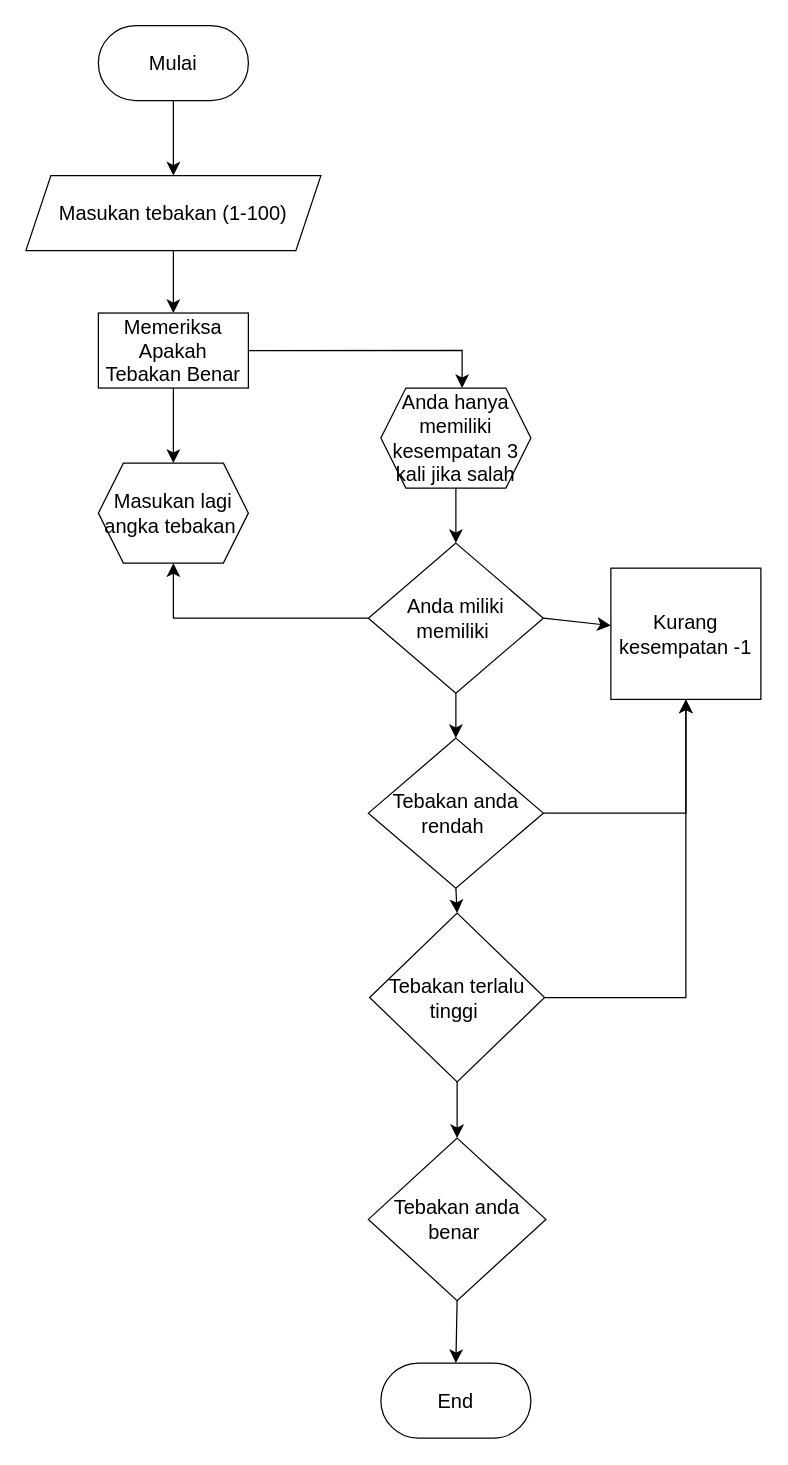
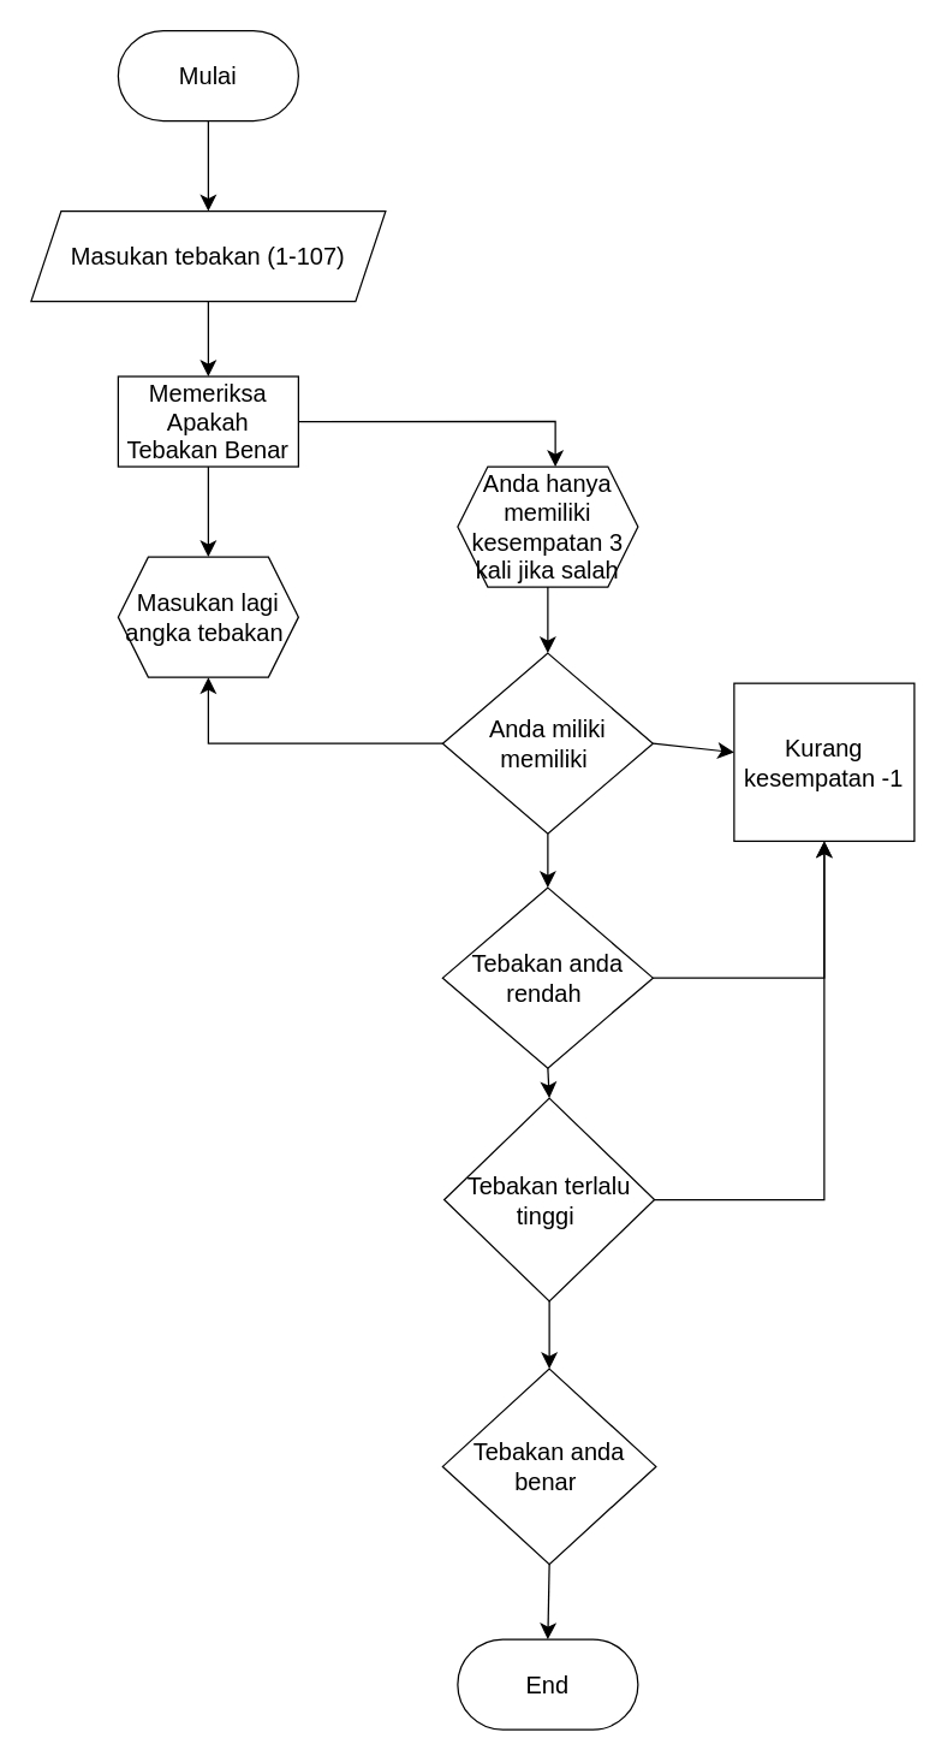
  <mxCell id="0" />
  <mxCell id="1" parent="0" />
  <mxCell id="2" value="" style="edgeStyle=none;orthogonalLoop=1;jettySize=auto;html=1;rounded=0;fontSize=12;startSize=8;endSize=8;curved=1;exitX=0.5;exitY=1;exitDx=0;exitDy=0;entryX=0.5;entryY=0;entryDx=0;entryDy=0;" parent="1" source="25" target="7" edge="1"><mxGeometry width="140" relative="1" as="geometry"><mxPoint x="138" y="90" as="sourcePoint" /><mxPoint x="138" y="140" as="targetPoint" /><Array as="points" /></mxGeometry></mxCell>
  <mxCell id="3" style="edgeStyle=none;curved=1;rounded=0;orthogonalLoop=1;jettySize=auto;html=1;exitX=1;exitY=0;exitDx=0;exitDy=0;fontSize=12;startSize=8;endSize=8;" parent="1" edge="1"><mxGeometry relative="1" as="geometry"><mxPoint x="163" y="280" as="sourcePoint" /><mxPoint x="163" y="280" as="targetPoint" /></mxGeometry></mxCell>
  <mxCell id="4" value="Memeriksa Apakah Tebakan Benar" style="whiteSpace=wrap;html=1;fontSize=16;" parent="1" vertex="1"><mxGeometry x="78" y="249.93" width="120" height="60" as="geometry" /></mxCell>
  <mxCell id="5" value="" style="edgeStyle=none;orthogonalLoop=1;jettySize=auto;html=1;rounded=0;fontSize=12;startSize=8;endSize=8;curved=1;entryX=0.5;entryY=0;entryDx=0;entryDy=0;exitX=0.5;exitY=1;exitDx=0;exitDy=0;" parent="1" source="7" target="4" edge="1"><mxGeometry width="140" relative="1" as="geometry"><mxPoint x="128" y="210" as="sourcePoint" /><mxPoint x="218" y="230" as="targetPoint" /><Array as="points" /></mxGeometry></mxCell>
  <mxCell id="6" value="Tebakan anda rendah&amp;nbsp;" style="rhombus;whiteSpace=wrap;html=1;fontSize=16;" parent="1" vertex="1"><mxGeometry x="294" y="590" width="140" height="120" as="geometry" /></mxCell>
- <mxCell id="7" value="Masukan tebakan (1-100)" style="shape=parallelogram;perimeter=parallelogramPerimeter;whiteSpace=wrap;html=1;fixedSize=1;fontSize=16;" parent="1" vertex="1"><mxGeometry x="20" y="140" width="236" height="60" as="geometry" /></mxCell>
+ <mxCell id="7" value="Masukan tebakan (1-107)" style="shape=parallelogram;perimeter=parallelogramPerimeter;whiteSpace=wrap;html=1;fixedSize=1;fontSize=16;" parent="1" vertex="1"><mxGeometry x="20" y="140" width="236" height="60" as="geometry" /></mxCell>
  <mxCell id="8" value="" style="edgeStyle=none;orthogonalLoop=1;jettySize=auto;html=1;rounded=0;fontSize=12;startSize=8;endSize=8;curved=1;exitX=0.5;exitY=1;exitDx=0;exitDy=0;entryX=0.5;entryY=0;entryDx=0;entryDy=0;" parent="1" source="6" target="10" edge="1"><mxGeometry width="140" relative="1" as="geometry"><mxPoint x="178" y="480" as="sourcePoint" /><mxPoint x="331" y="470" as="targetPoint" /><Array as="points" /></mxGeometry></mxCell>
  <mxCell id="9" style="edgeStyle=none;curved=1;rounded=0;orthogonalLoop=1;jettySize=auto;html=1;entryX=0.5;entryY=0;entryDx=0;entryDy=0;fontSize=12;startSize=8;endSize=8;" parent="1" edge="1"><mxGeometry relative="1" as="geometry"><mxPoint x="331" y="470" as="sourcePoint" /><mxPoint x="331" y="470" as="targetPoint" /></mxGeometry></mxCell>
  <mxCell id="10" value="Tebakan terlalu tinggi&amp;nbsp;" style="rhombus;whiteSpace=wrap;html=1;fontSize=16;" parent="1" vertex="1"><mxGeometry x="295" y="730" width="140" height="135" as="geometry" /></mxCell>
  <mxCell id="11" value="" style="edgeStyle=none;orthogonalLoop=1;jettySize=auto;html=1;rounded=0;fontSize=12;startSize=8;endSize=8;curved=1;exitX=0.5;exitY=1;exitDx=0;exitDy=0;entryX=0.5;entryY=0;entryDx=0;entryDy=0;" parent="1" source="10" target="12" edge="1"><mxGeometry width="140" relative="1" as="geometry"><mxPoint x="178" y="490" as="sourcePoint" /><mxPoint x="328" y="660" as="targetPoint" /><Array as="points" /></mxGeometry></mxCell>
  <mxCell id="12" value="Tebakan anda benar&amp;nbsp;" style="rhombus;whiteSpace=wrap;html=1;fontSize=16;" parent="1" vertex="1"><mxGeometry x="294" y="910" width="142" height="130" as="geometry" /></mxCell>
  <mxCell id="13" value="" style="edgeStyle=segmentEdgeStyle;endArrow=classic;html=1;curved=0;rounded=0;endSize=8;startSize=8;sourcePerimeterSpacing=0;targetPerimeterSpacing=0;fontSize=12;exitX=1;exitY=0.5;exitDx=0;exitDy=0;" parent="1" source="4" target="15" edge="1"><mxGeometry width="140" relative="1" as="geometry"><mxPoint x="238" y="269.93" as="sourcePoint" /><mxPoint x="148" y="360" as="targetPoint" /><Array as="points"><mxPoint x="369" y="280" /></Array></mxGeometry></mxCell>
  <mxCell id="14" value="" style="edgeStyle=none;orthogonalLoop=1;jettySize=auto;html=1;rounded=0;fontSize=12;startSize=8;endSize=8;curved=1;exitX=0.5;exitY=1;exitDx=0;exitDy=0;" parent="1" source="4" edge="1" target="19"><mxGeometry width="140" relative="1" as="geometry"><mxPoint x="148" y="390" as="sourcePoint" /><mxPoint x="138" y="340" as="targetPoint" /><Array as="points" /></mxGeometry></mxCell>
  <mxCell id="15" value="Anda hanya memiliki kesempatan 3 kali jika salah" style="shape=hexagon;perimeter=hexagonPerimeter2;whiteSpace=wrap;html=1;fixedSize=1;fontSize=16;" parent="1" vertex="1"><mxGeometry x="304" y="309.93" width="120" height="80" as="geometry" /></mxCell>
  <mxCell id="16" style="edgeStyle=none;curved=1;rounded=0;orthogonalLoop=1;jettySize=auto;html=1;fontSize=12;startSize=8;endSize=8;entryX=0.5;entryY=0;entryDx=0;entryDy=0;" parent="1" source="17" target="6" edge="1"><mxGeometry relative="1" as="geometry"><mxPoint x="498" y="560" as="targetPoint" /></mxGeometry></mxCell>
  <mxCell id="17" value="Anda miliki memiliki&amp;nbsp;" style="rhombus;whiteSpace=wrap;html=1;fontSize=16;" parent="1" vertex="1"><mxGeometry x="294" y="434" width="140" height="120.07" as="geometry" /></mxCell>
  <mxCell id="18" value="" style="edgeStyle=none;orthogonalLoop=1;jettySize=auto;html=1;rounded=0;fontSize=12;startSize=8;endSize=8;curved=1;exitX=0.5;exitY=1;exitDx=0;exitDy=0;entryX=0.5;entryY=0;entryDx=0;entryDy=0;" parent="1" source="15" target="17" edge="1"><mxGeometry width="140" relative="1" as="geometry"><mxPoint x="308" y="460" as="sourcePoint" /><mxPoint x="448" y="460" as="targetPoint" /><Array as="points" /></mxGeometry></mxCell>
  <mxCell id="19" value="Masukan lagi angka tebakan&amp;nbsp;" style="shape=hexagon;perimeter=hexagonPerimeter2;whiteSpace=wrap;html=1;fixedSize=1;fontSize=16;" vertex="1" parent="1"><mxGeometry x="78" y="370" width="120" height="80" as="geometry" /></mxCell>
  <mxCell id="20" value="" style="edgeStyle=none;orthogonalLoop=1;jettySize=auto;html=1;rounded=0;fontSize=12;startSize=8;endSize=8;curved=1;exitX=1;exitY=0.5;exitDx=0;exitDy=0;" edge="1" parent="1" source="17" target="21"><mxGeometry width="140" relative="1" as="geometry"><mxPoint x="558" y="560" as="sourcePoint" /><mxPoint x="518" y="494" as="targetPoint" /><Array as="points" /></mxGeometry></mxCell>
  <mxCell id="21" value="Kurang kesempatan -1" style="whiteSpace=wrap;html=1;fontSize=16;" vertex="1" parent="1"><mxGeometry x="488" y="454.03" width="120" height="105" as="geometry" /></mxCell>
  <mxCell id="22" value="" style="edgeStyle=segmentEdgeStyle;endArrow=classic;html=1;curved=0;rounded=0;endSize=8;startSize=8;sourcePerimeterSpacing=0;targetPerimeterSpacing=0;fontSize=12;exitX=1;exitY=0.5;exitDx=0;exitDy=0;entryX=0.5;entryY=1;entryDx=0;entryDy=0;" edge="1" parent="1" source="6" target="21"><mxGeometry width="140" relative="1" as="geometry"><mxPoint x="478" y="600" as="sourcePoint" /><mxPoint x="598" y="590" as="targetPoint" /><Array as="points"><mxPoint x="548" y="650" /></Array></mxGeometry></mxCell>
  <mxCell id="23" value="" style="edgeStyle=segmentEdgeStyle;endArrow=classic;html=1;curved=0;rounded=0;endSize=8;startSize=8;sourcePerimeterSpacing=0;targetPerimeterSpacing=0;fontSize=12;entryX=0.5;entryY=1;entryDx=0;entryDy=0;exitX=0;exitY=0.5;exitDx=0;exitDy=0;" edge="1" parent="1" source="17" target="19"><mxGeometry width="140" relative="1" as="geometry"><mxPoint x="20" y="464.03" as="sourcePoint" /><mxPoint x="160" y="524.03" as="targetPoint" /><Array as="points"><mxPoint x="138" y="494" /></Array></mxGeometry></mxCell>
  <mxCell id="24" value="End" style="rounded=1;whiteSpace=wrap;html=1;fontSize=16;arcSize=50;" vertex="1" parent="1"><mxGeometry x="304" y="1090" width="120" height="60" as="geometry" /></mxCell>
  <mxCell id="25" value="Mulai" style="rounded=1;whiteSpace=wrap;html=1;fontSize=16;arcSize=50;" vertex="1" parent="1"><mxGeometry x="78" y="20" width="120" height="60" as="geometry" /></mxCell>
  <mxCell id="26" value="" style="edgeStyle=none;orthogonalLoop=1;jettySize=auto;html=1;rounded=0;fontSize=12;startSize=8;endSize=8;curved=1;exitX=0.5;exitY=1;exitDx=0;exitDy=0;entryX=0.5;entryY=0;entryDx=0;entryDy=0;" edge="1" parent="1" source="12" target="24"><mxGeometry width="140" relative="1" as="geometry"><mxPoint x="258" y="1130" as="sourcePoint" /><mxPoint x="398" y="1130" as="targetPoint" /><Array as="points" /></mxGeometry></mxCell>
  <mxCell id="27" value="" style="edgeStyle=segmentEdgeStyle;endArrow=classic;html=1;curved=0;rounded=0;endSize=8;startSize=8;sourcePerimeterSpacing=0;targetPerimeterSpacing=0;fontSize=12;exitX=1;exitY=0.5;exitDx=0;exitDy=0;" edge="1" parent="1" source="10" target="21"><mxGeometry width="140" relative="1" as="geometry"><mxPoint x="328" y="810" as="sourcePoint" /><mxPoint x="548" y="540" as="targetPoint" /><Array as="points"><mxPoint x="548" y="798" /></Array></mxGeometry></mxCell>
